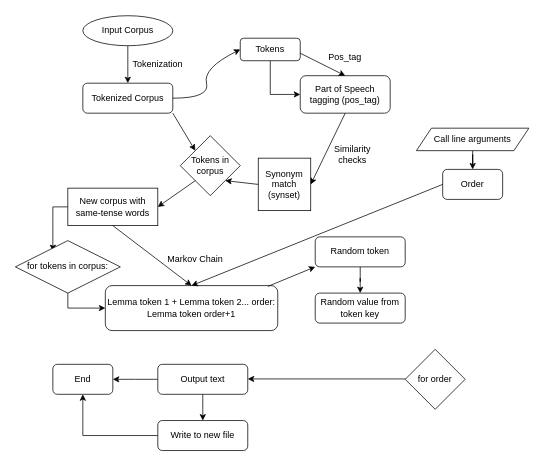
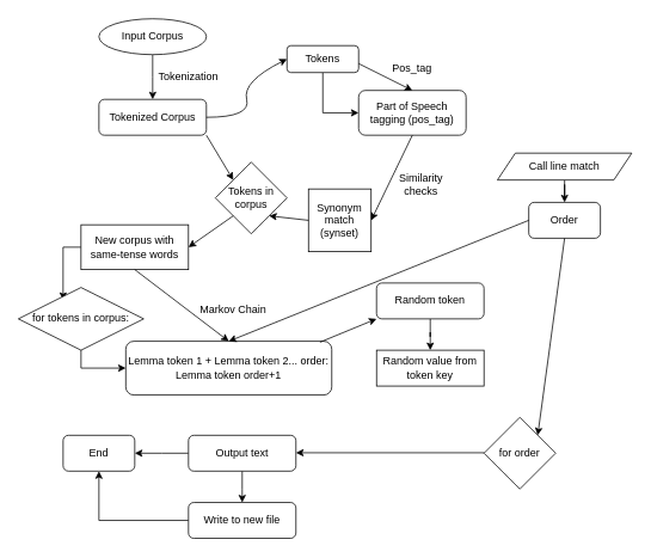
  <mxCell id="0" />
  <mxCell id="1" parent="0" />
  <mxCell id="2" style="edgeStyle=orthogonalEdgeStyle;rounded=0;orthogonalLoop=1;jettySize=auto;html=1;" edge="1" parent="1" source="3"><mxGeometry relative="1" as="geometry"><mxPoint x="170" y="110" as="targetPoint" /></mxGeometry></mxCell>
  <mxCell id="3" value="Input Corpus" style="ellipse;whiteSpace=wrap;html=1;" vertex="1" parent="1"><mxGeometry x="110" y="20" width="120" height="40" as="geometry" /></mxCell>
  <mxCell id="4" value="Tokenized Corpus" style="rounded=1;whiteSpace=wrap;html=1;" vertex="1" parent="1"><mxGeometry x="110" y="110" width="120" height="40" as="geometry" /></mxCell>
  <mxCell id="5" style="edgeStyle=orthogonalEdgeStyle;rounded=0;orthogonalLoop=1;jettySize=auto;html=1;exitX=0.5;exitY=1;exitDx=0;exitDy=0;entryX=0;entryY=0.5;entryDx=0;entryDy=0;" edge="1" parent="1" source="6" target="7"><mxGeometry relative="1" as="geometry" /></mxCell>
  <mxCell id="6" value="Tokens" style="rounded=1;whiteSpace=wrap;html=1;" vertex="1" parent="1"><mxGeometry x="320" y="50" width="80" height="30" as="geometry" /></mxCell>
  <mxCell id="7" value="Part of Speech tagging (pos_tag)" style="rounded=1;whiteSpace=wrap;html=1;" vertex="1" parent="1"><mxGeometry x="400" y="100" width="120" height="50" as="geometry" /></mxCell>
  <mxCell id="8" value="" style="curved=1;endArrow=classic;html=1;rounded=0;entryX=0;entryY=0.5;entryDx=0;entryDy=0;" edge="1" parent="1" target="6"><mxGeometry width="50" height="50" relative="1" as="geometry"><mxPoint x="230" y="130" as="sourcePoint" /><mxPoint x="280" y="80" as="targetPoint" /><Array as="points"><mxPoint x="280" y="130" /><mxPoint x="270" y="90" /></Array></mxGeometry></mxCell>
  <mxCell id="9" value="Tokenization" style="text;html=1;strokeColor=none;fillColor=none;align=center;verticalAlign=middle;whiteSpace=wrap;rounded=0;" vertex="1" parent="1"><mxGeometry x="180" y="70" width="60" height="30" as="geometry" /></mxCell>
  <mxCell id="10" value="" style="endArrow=classic;html=1;rounded=0;entryX=0.5;entryY=0;entryDx=0;entryDy=0;" edge="1" parent="1" target="7"><mxGeometry width="50" height="50" relative="1" as="geometry"><mxPoint x="400" y="70" as="sourcePoint" /><mxPoint x="450" y="20" as="targetPoint" /></mxGeometry></mxCell>
  <mxCell id="11" value="Pos_tag" style="text;html=1;strokeColor=none;fillColor=none;align=center;verticalAlign=middle;whiteSpace=wrap;rounded=0;" vertex="1" parent="1"><mxGeometry x="430" y="60" width="60" height="30" as="geometry" /></mxCell>
  <mxCell id="12" value="Tokens in corpus" style="rhombus;whiteSpace=wrap;html=1;" vertex="1" parent="1"><mxGeometry x="240" y="180" width="80" height="80" as="geometry" /></mxCell>
  <mxCell id="13" value="" style="endArrow=classic;html=1;rounded=0;entryX=0;entryY=0;entryDx=0;entryDy=0;exitX=1;exitY=1;exitDx=0;exitDy=0;" edge="1" parent="1" source="4" target="12"><mxGeometry width="50" height="50" relative="1" as="geometry"><mxPoint x="170" y="160" as="sourcePoint" /><mxPoint x="220" y="110" as="targetPoint" /></mxGeometry></mxCell>
  <mxCell id="14" value="Synonym match (synset)" style="whiteSpace=wrap;html=1;aspect=fixed;" vertex="1" parent="1"><mxGeometry x="344" y="210" width="70" height="70" as="geometry" /></mxCell>
  <mxCell id="15" value="" style="endArrow=classic;html=1;rounded=0;entryX=1;entryY=0.5;entryDx=0;entryDy=0;exitX=0.5;exitY=1;exitDx=0;exitDy=0;" edge="1" parent="1" source="7" target="14"><mxGeometry width="50" height="50" relative="1" as="geometry"><mxPoint x="450" y="240" as="sourcePoint" /><mxPoint x="500" y="190" as="targetPoint" /></mxGeometry></mxCell>
  <mxCell id="16" value="" style="endArrow=classic;html=1;rounded=0;entryX=1;entryY=1;entryDx=0;entryDy=0;exitX=0;exitY=0.5;exitDx=0;exitDy=0;" edge="1" parent="1" source="14" target="12"><mxGeometry width="50" height="50" relative="1" as="geometry"><mxPoint x="280" y="320" as="sourcePoint" /><mxPoint x="330" y="270" as="targetPoint" /></mxGeometry></mxCell>
  <mxCell id="17" value="Similarity checks" style="text;html=1;strokeColor=none;fillColor=none;align=center;verticalAlign=middle;whiteSpace=wrap;rounded=0;" vertex="1" parent="1"><mxGeometry x="440" y="190" width="60" height="30" as="geometry" /></mxCell>
  <mxCell id="18" value="" style="endArrow=classic;html=1;rounded=0;exitX=0;exitY=1;exitDx=0;exitDy=0;entryX=1;entryY=0.5;entryDx=0;entryDy=0;" edge="1" parent="1" source="12" target="20"><mxGeometry width="50" height="50" relative="1" as="geometry"><mxPoint x="180" y="280" as="sourcePoint" /><mxPoint x="210" y="270" as="targetPoint" /></mxGeometry></mxCell>
  <mxCell id="19" style="edgeStyle=orthogonalEdgeStyle;rounded=0;orthogonalLoop=1;jettySize=auto;html=1;exitX=0;exitY=0.5;exitDx=0;exitDy=0;entryX=0.357;entryY=0.2;entryDx=0;entryDy=0;entryPerimeter=0;" edge="1" parent="1" source="20" target="22"><mxGeometry relative="1" as="geometry" /></mxCell>
  <mxCell id="20" value="New corpus with same-tense words" style="whiteSpace=wrap;html=1;rounded=0;" vertex="1" parent="1"><mxGeometry x="90" y="250" width="120" height="50" as="geometry" /></mxCell>
  <mxCell id="21" style="edgeStyle=orthogonalEdgeStyle;rounded=0;orthogonalLoop=1;jettySize=auto;html=1;entryX=0;entryY=0.5;entryDx=0;entryDy=0;" edge="1" parent="1" source="22" target="23"><mxGeometry relative="1" as="geometry" /></mxCell>
  <mxCell id="22" value="for tokens in corpus:" style="rhombus;whiteSpace=wrap;html=1;" vertex="1" parent="1"><mxGeometry x="20" y="320" width="140" height="70" as="geometry" /></mxCell>
  <mxCell id="23" value="Lemma token 1 + Lemma token 2... order: Lemma token order+1" style="rounded=1;whiteSpace=wrap;html=1;" vertex="1" parent="1"><mxGeometry x="140" y="380" width="230" height="60" as="geometry" /></mxCell>
  <mxCell id="24" value="" style="endArrow=classic;html=1;rounded=0;exitX=0.5;exitY=1;exitDx=0;exitDy=0;entryX=0.5;entryY=0;entryDx=0;entryDy=0;" edge="1" parent="1" source="20" target="23"><mxGeometry width="50" height="50" relative="1" as="geometry"><mxPoint x="220" y="360" as="sourcePoint" /><mxPoint x="270" y="310" as="targetPoint" /></mxGeometry></mxCell>
  <mxCell id="25" value="Markov Chain" style="text;html=1;strokeColor=none;fillColor=none;align=center;verticalAlign=middle;whiteSpace=wrap;rounded=0;" vertex="1" parent="1"><mxGeometry x="210" y="330" width="100" height="30" as="geometry" /></mxCell>
  <mxCell id="26" style="edgeStyle=orthogonalEdgeStyle;rounded=0;orthogonalLoop=1;jettySize=auto;html=1;entryX=0.5;entryY=0;entryDx=0;entryDy=0;" edge="1" parent="1" source="27" target="29"><mxGeometry relative="1" as="geometry" /></mxCell>
  <mxCell id="27" value="Random token" style="rounded=1;whiteSpace=wrap;html=1;" vertex="1" parent="1"><mxGeometry x="420" y="315" width="120" height="40" as="geometry" /></mxCell>
  <mxCell id="28" value="" style="endArrow=classic;html=1;rounded=0;entryX=0;entryY=1;entryDx=0;entryDy=0;exitX=0.943;exitY=0.017;exitDx=0;exitDy=0;exitPerimeter=0;" edge="1" parent="1" source="23" target="27"><mxGeometry width="50" height="50" relative="1" as="geometry"><mxPoint x="370" y="380" as="sourcePoint" /><mxPoint x="410" y="340" as="targetPoint" /></mxGeometry></mxCell>
- <mxCell id="29" value="Random value from token key" style="rounded=1;whiteSpace=wrap;html=1;" vertex="1" parent="1"><mxGeometry x="420" y="390" width="120" height="40" as="geometry" /></mxCell>
+ <mxCell id="29" value="Random value from token key" style="whiteSpace=wrap;html=1;rounded=0;" vertex="1" parent="1"><mxGeometry x="420" y="390" width="120" height="40" as="geometry" /></mxCell>
  <mxCell id="30" style="edgeStyle=orthogonalEdgeStyle;rounded=0;orthogonalLoop=1;jettySize=auto;html=1;" edge="1" parent="1" source="31"><mxGeometry relative="1" as="geometry"><mxPoint x="330" y="504.5" as="targetPoint" /></mxGeometry></mxCell>
  <mxCell id="31" value="for order" style="rhombus;whiteSpace=wrap;html=1;" vertex="1" parent="1"><mxGeometry x="540" y="465" width="80" height="80" as="geometry" /></mxCell>
  <mxCell id="32" style="edgeStyle=orthogonalEdgeStyle;rounded=0;orthogonalLoop=1;jettySize=auto;html=1;" edge="1" parent="1" source="34"><mxGeometry relative="1" as="geometry"><mxPoint x="150" y="505" as="targetPoint" /></mxGeometry></mxCell>
  <mxCell id="33" style="edgeStyle=orthogonalEdgeStyle;rounded=0;orthogonalLoop=1;jettySize=auto;html=1;" edge="1" parent="1" source="34"><mxGeometry relative="1" as="geometry"><mxPoint x="270" y="560" as="targetPoint" /></mxGeometry></mxCell>
  <mxCell id="34" value="Output text" style="rounded=1;whiteSpace=wrap;html=1;" vertex="1" parent="1"><mxGeometry x="210" y="485" width="120" height="40" as="geometry" /></mxCell>
  <mxCell id="35" value="End" style="rounded=1;whiteSpace=wrap;html=1;" vertex="1" parent="1"><mxGeometry x="70" y="485" width="80" height="40" as="geometry" /></mxCell>
  <mxCell id="36" style="edgeStyle=orthogonalEdgeStyle;rounded=0;orthogonalLoop=1;jettySize=auto;html=1;entryX=0.5;entryY=1;entryDx=0;entryDy=0;" edge="1" parent="1" source="37" target="35"><mxGeometry relative="1" as="geometry" /></mxCell>
  <mxCell id="37" value="Write to new file" style="rounded=1;whiteSpace=wrap;html=1;" vertex="1" parent="1"><mxGeometry x="210" y="560" width="120" height="40" as="geometry" /></mxCell>
  <mxCell id="38" value="Order" style="rounded=1;whiteSpace=wrap;html=1;" vertex="1" parent="1"><mxGeometry x="590" y="225" width="80" height="40" as="geometry" /></mxCell>
  <mxCell id="39" style="edgeStyle=orthogonalEdgeStyle;rounded=0;orthogonalLoop=1;jettySize=auto;html=1;entryX=0.5;entryY=0;entryDx=0;entryDy=0;" edge="1" parent="1" source="40" target="38"><mxGeometry relative="1" as="geometry" /></mxCell>
- <mxCell id="40" value="Call line arguments" style="shape=parallelogram;perimeter=parallelogramPerimeter;whiteSpace=wrap;html=1;fixedSize=1;" vertex="1" parent="1"><mxGeometry x="555" y="170" width="150" height="30" as="geometry" /></mxCell>
+ <mxCell id="40" value="Call line match" style="shape=parallelogram;perimeter=parallelogramPerimeter;whiteSpace=wrap;html=1;fixedSize=1;" vertex="1" parent="1"><mxGeometry x="555" y="170" width="150" height="30" as="geometry" /></mxCell>
  <mxCell id="41" value="" style="endArrow=classic;html=1;rounded=0;entryX=0.5;entryY=0;entryDx=0;entryDy=0;exitX=0;exitY=0.5;exitDx=0;exitDy=0;" edge="1" parent="1" source="38" target="23"><mxGeometry width="50" height="50" relative="1" as="geometry"><mxPoint x="480" y="300" as="sourcePoint" /><mxPoint x="530" y="250" as="targetPoint" /></mxGeometry></mxCell>
+ <mxCell id="42" value="" style="endArrow=classic;html=1;rounded=0;exitX=0.5;exitY=1;exitDx=0;exitDy=0;entryX=1;entryY=0;entryDx=0;entryDy=0;" edge="1" parent="1" source="38" target="31"><mxGeometry width="50" height="50" relative="1" as="geometry"><mxPoint x="590" y="380" as="sourcePoint" /><mxPoint x="640" y="330" as="targetPoint" /></mxGeometry></mxCell>
